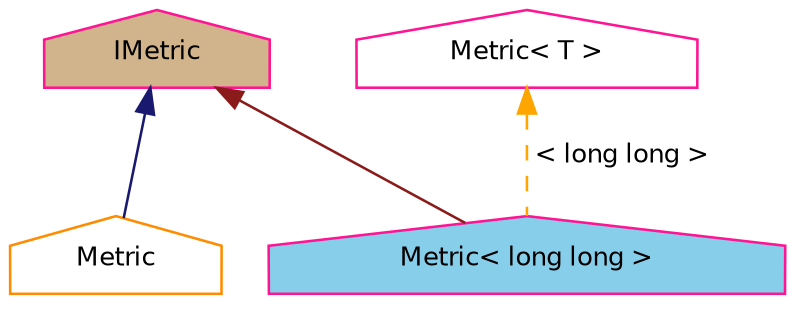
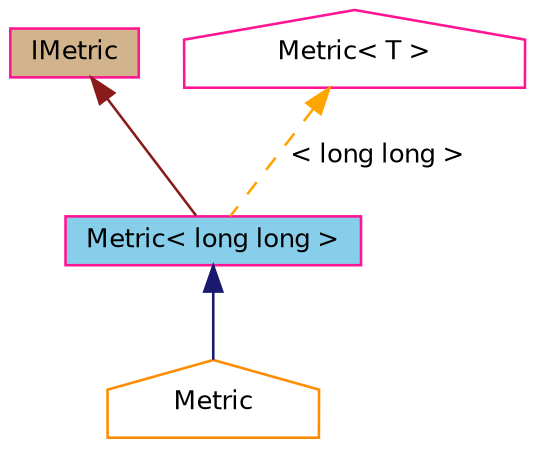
  digraph {
    node [color=deeppink fillcolor=white fontname=Helvetica fontsize=10 shape=house style=filled]
    edge [dir=back fontname=Helvetica fontsize=10 labelfontname=Helvetica labelfontsize=10 style=solid]
    n1 [color=darkorange fontcolor=black height=0.2 label=Metric width=0.4]
-   n2 [fillcolor=skyblue height=0.2 label="Metric\< long long \>" width=0.4]
-   n3 [fillcolor=tan height=0.2 label=IMetric width=0.4]
+   n2 [fillcolor=skyblue height=0.2 label="Metric\< long long \>" shape=box width=0.4]
+   n3 [fillcolor=tan height=0.2 label=IMetric shape=box width=0.4]
    n4 [height=0.2 label="Metric\< T \>" width=0.4]
-   n3 -> n1 [color=midnightblue]
+   n2 -> n1 [color=midnightblue]
    n3 -> n2 [color=firebrick4]
    n4 -> n2 [color=orange label=" \< long long \>" style=dashed]
  }
